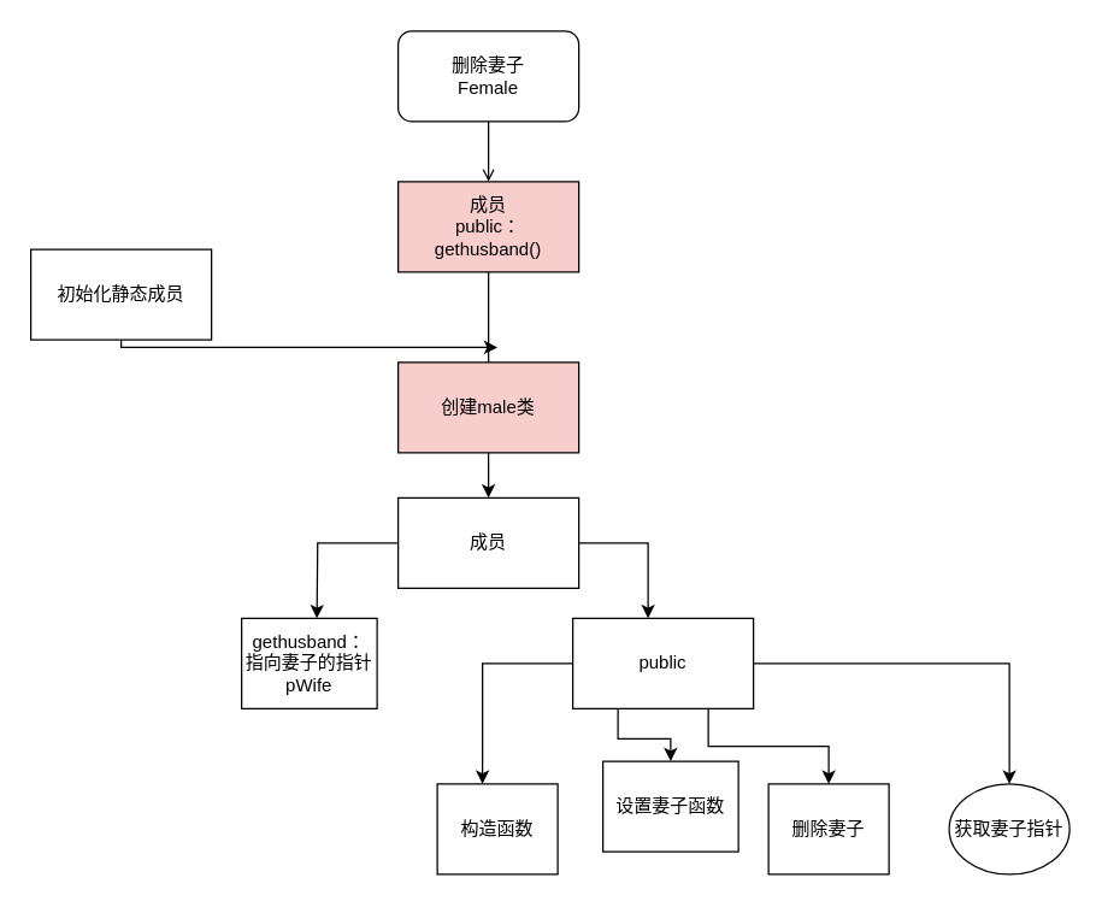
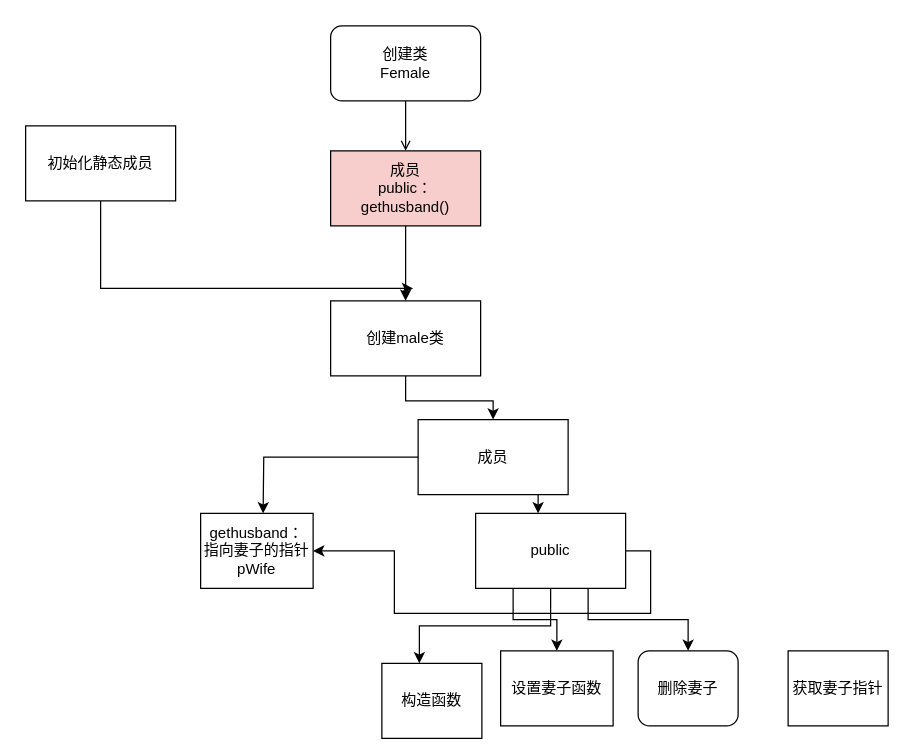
  <mxCell id="0" />
  <mxCell id="1" parent="0" />
  <mxCell id="2" value="" style="edgeStyle=orthogonalEdgeStyle;rounded=0;orthogonalLoop=1;jettySize=auto;html=1;endArrow=open;" edge="1" parent="1" source="3" target="7"><mxGeometry relative="1" as="geometry" /></mxCell>
- <mxCell id="3" value="删除妻子&lt;br&gt;Female" style="rounded=1;whiteSpace=wrap;html=1;" vertex="1" parent="1"><mxGeometry x="264" y="20" width="120" height="60" as="geometry" /></mxCell>
+ <mxCell id="3" value="创建类&lt;br&gt;Female" style="rounded=1;whiteSpace=wrap;html=1;" vertex="1" parent="1"><mxGeometry x="264" y="20" width="120" height="60" as="geometry" /></mxCell>
  <mxCell id="4" style="edgeStyle=orthogonalEdgeStyle;rounded=0;orthogonalLoop=1;jettySize=auto;html=1;" edge="1" parent="1" source="5"><mxGeometry relative="1" as="geometry"><mxPoint x="330" y="230" as="targetPoint" /><Array as="points"><mxPoint x="80" y="230" /></Array></mxGeometry></mxCell>
- <mxCell id="5" value="初始化静态成员" style="rounded=0;whiteSpace=wrap;html=1;" vertex="1" parent="1"><mxGeometry x="20" y="165" width="120" height="60" as="geometry" /></mxCell>
- <mxCell id="6" value="" style="edgeStyle=orthogonalEdgeStyle;rounded=0;orthogonalLoop=1;jettySize=auto;html=1;endArrow=none;" edge="1" parent="1" source="7" target="9"><mxGeometry relative="1" as="geometry" /></mxCell>
+ <mxCell id="5" value="初始化静态成员" style="rounded=0;whiteSpace=wrap;html=1;" vertex="1" parent="1"><mxGeometry x="20" y="100" width="120" height="60" as="geometry" /></mxCell>
+ <mxCell id="6" value="" style="edgeStyle=orthogonalEdgeStyle;rounded=0;orthogonalLoop=1;jettySize=auto;html=1;" edge="1" parent="1" source="7" target="9"><mxGeometry relative="1" as="geometry" /></mxCell>
  <mxCell id="7" value="成员&lt;br&gt;public：&lt;br&gt;gethusband()" style="rounded=0;whiteSpace=wrap;html=1;fillColor=#f8cecc;" vertex="1" parent="1"><mxGeometry x="264" y="120" width="120" height="60" as="geometry" /></mxCell>
  <mxCell id="8" value="" style="edgeStyle=orthogonalEdgeStyle;rounded=0;orthogonalLoop=1;jettySize=auto;html=1;" edge="1" parent="1" source="9" target="12"><mxGeometry relative="1" as="geometry" /></mxCell>
- <mxCell id="9" value="创建male类" style="rounded=0;whiteSpace=wrap;html=1;fillColor=#f8cecc;" vertex="1" parent="1"><mxGeometry x="264" y="240" width="120" height="60" as="geometry" /></mxCell>
+ <mxCell id="9" value="创建male类" style="rounded=0;whiteSpace=wrap;html=1;" vertex="1" parent="1"><mxGeometry x="264" y="240" width="120" height="60" as="geometry" /></mxCell>
  <mxCell id="10" style="edgeStyle=orthogonalEdgeStyle;rounded=0;orthogonalLoop=1;jettySize=auto;html=1;" edge="1" parent="1" source="12"><mxGeometry relative="1" as="geometry"><mxPoint x="210" y="410" as="targetPoint" /></mxGeometry></mxCell>
  <mxCell id="11" style="edgeStyle=orthogonalEdgeStyle;rounded=0;orthogonalLoop=1;jettySize=auto;html=1;" edge="1" parent="1" source="12"><mxGeometry relative="1" as="geometry"><mxPoint x="430" y="410" as="targetPoint" /><Array as="points"><mxPoint x="430" y="360" /></Array></mxGeometry></mxCell>
- <mxCell id="12" value="成员" style="rounded=0;whiteSpace=wrap;html=1;" vertex="1" parent="1"><mxGeometry x="264" y="330" width="120" height="60" as="geometry" /></mxCell>
+ <mxCell id="12" value="成员" style="rounded=0;whiteSpace=wrap;html=1;" vertex="1" parent="1"><mxGeometry x="334" y="335" width="120" height="60" as="geometry" /></mxCell>
  <mxCell id="13" value="gethusband：&lt;br&gt;指向妻子的指针pWife" style="rounded=0;whiteSpace=wrap;html=1;" vertex="1" parent="1"><mxGeometry x="160" y="410" width="90" height="60" as="geometry" /></mxCell>
  <mxCell id="14" style="edgeStyle=orthogonalEdgeStyle;rounded=0;orthogonalLoop=1;jettySize=auto;html=1;exitX=0.25;exitY=1;exitDx=0;exitDy=0;entryX=0.5;entryY=0;entryDx=0;entryDy=0;" edge="1" parent="1" source="17" target="19"><mxGeometry relative="1" as="geometry" /></mxCell>
  <mxCell id="15" style="edgeStyle=orthogonalEdgeStyle;rounded=0;orthogonalLoop=1;jettySize=auto;html=1;exitX=0.75;exitY=1;exitDx=0;exitDy=0;entryX=0.5;entryY=0;entryDx=0;entryDy=0;" edge="1" parent="1" source="17" target="20"><mxGeometry relative="1" as="geometry" /></mxCell>
- <mxCell id="16" style="edgeStyle=orthogonalEdgeStyle;rounded=0;orthogonalLoop=1;jettySize=auto;html=1;exitX=1;exitY=0.5;exitDx=0;exitDy=0;entryX=0.5;entryY=0;entryDx=0;entryDy=0;" edge="1" parent="1" source="17" target="21"><mxGeometry relative="1" as="geometry" /></mxCell>
+ <mxCell id="16" style="edgeStyle=orthogonalEdgeStyle;rounded=0;orthogonalLoop=1;jettySize=auto;html=1;exitX=1;exitY=0.5;exitDx=0;exitDy=0;" edge="1" parent="1" source="17" target="13"><mxGeometry relative="1" as="geometry" /></mxCell>
  <mxCell id="17" value="public" style="rounded=0;whiteSpace=wrap;html=1;" vertex="1" parent="1"><mxGeometry x="380" y="410" width="120" height="60" as="geometry" /></mxCell>
- <mxCell id="18" value="构造函数" style="rounded=0;whiteSpace=wrap;html=1;" vertex="1" parent="1"><mxGeometry x="290" y="520" width="80" height="60" as="geometry" /></mxCell>
- <mxCell id="19" value="设置妻子函数" style="rounded=0;whiteSpace=wrap;html=1;" vertex="1" parent="1"><mxGeometry x="400" y="505" width="90" height="60" as="geometry" /></mxCell>
- <mxCell id="20" value="删除妻子" style="rounded=0;whiteSpace=wrap;html=1;" vertex="1" parent="1"><mxGeometry x="510" y="520" width="80" height="60" as="geometry" /></mxCell>
- <mxCell id="21" value="获取妻子指针" style="ellipse;whiteSpace=wrap;html=1;" vertex="1" parent="1"><mxGeometry x="630" y="520" width="80" height="60" as="geometry" /></mxCell>
+ <mxCell id="18" value="构造函数" style="rounded=0;whiteSpace=wrap;html=1;" vertex="1" parent="1"><mxGeometry x="305" y="530" width="80" height="60" as="geometry" /></mxCell>
+ <mxCell id="19" value="设置妻子函数" style="rounded=0;whiteSpace=wrap;html=1;" vertex="1" parent="1"><mxGeometry x="400" y="520" width="90" height="60" as="geometry" /></mxCell>
+ <mxCell id="20" value="删除妻子" style="whiteSpace=wrap;html=1;rounded=1;" vertex="1" parent="1"><mxGeometry x="510" y="520" width="80" height="60" as="geometry" /></mxCell>
+ <mxCell id="21" value="获取妻子指针" style="rounded=0;whiteSpace=wrap;html=1;" vertex="1" parent="1"><mxGeometry x="630" y="520" width="80" height="60" as="geometry" /></mxCell>
  <mxCell id="22" style="edgeStyle=orthogonalEdgeStyle;rounded=0;orthogonalLoop=1;jettySize=auto;html=1;entryX=0.375;entryY=0;entryDx=0;entryDy=0;entryPerimeter=0;" edge="1" parent="1" source="17" target="18"><mxGeometry relative="1" as="geometry" /></mxCell>
